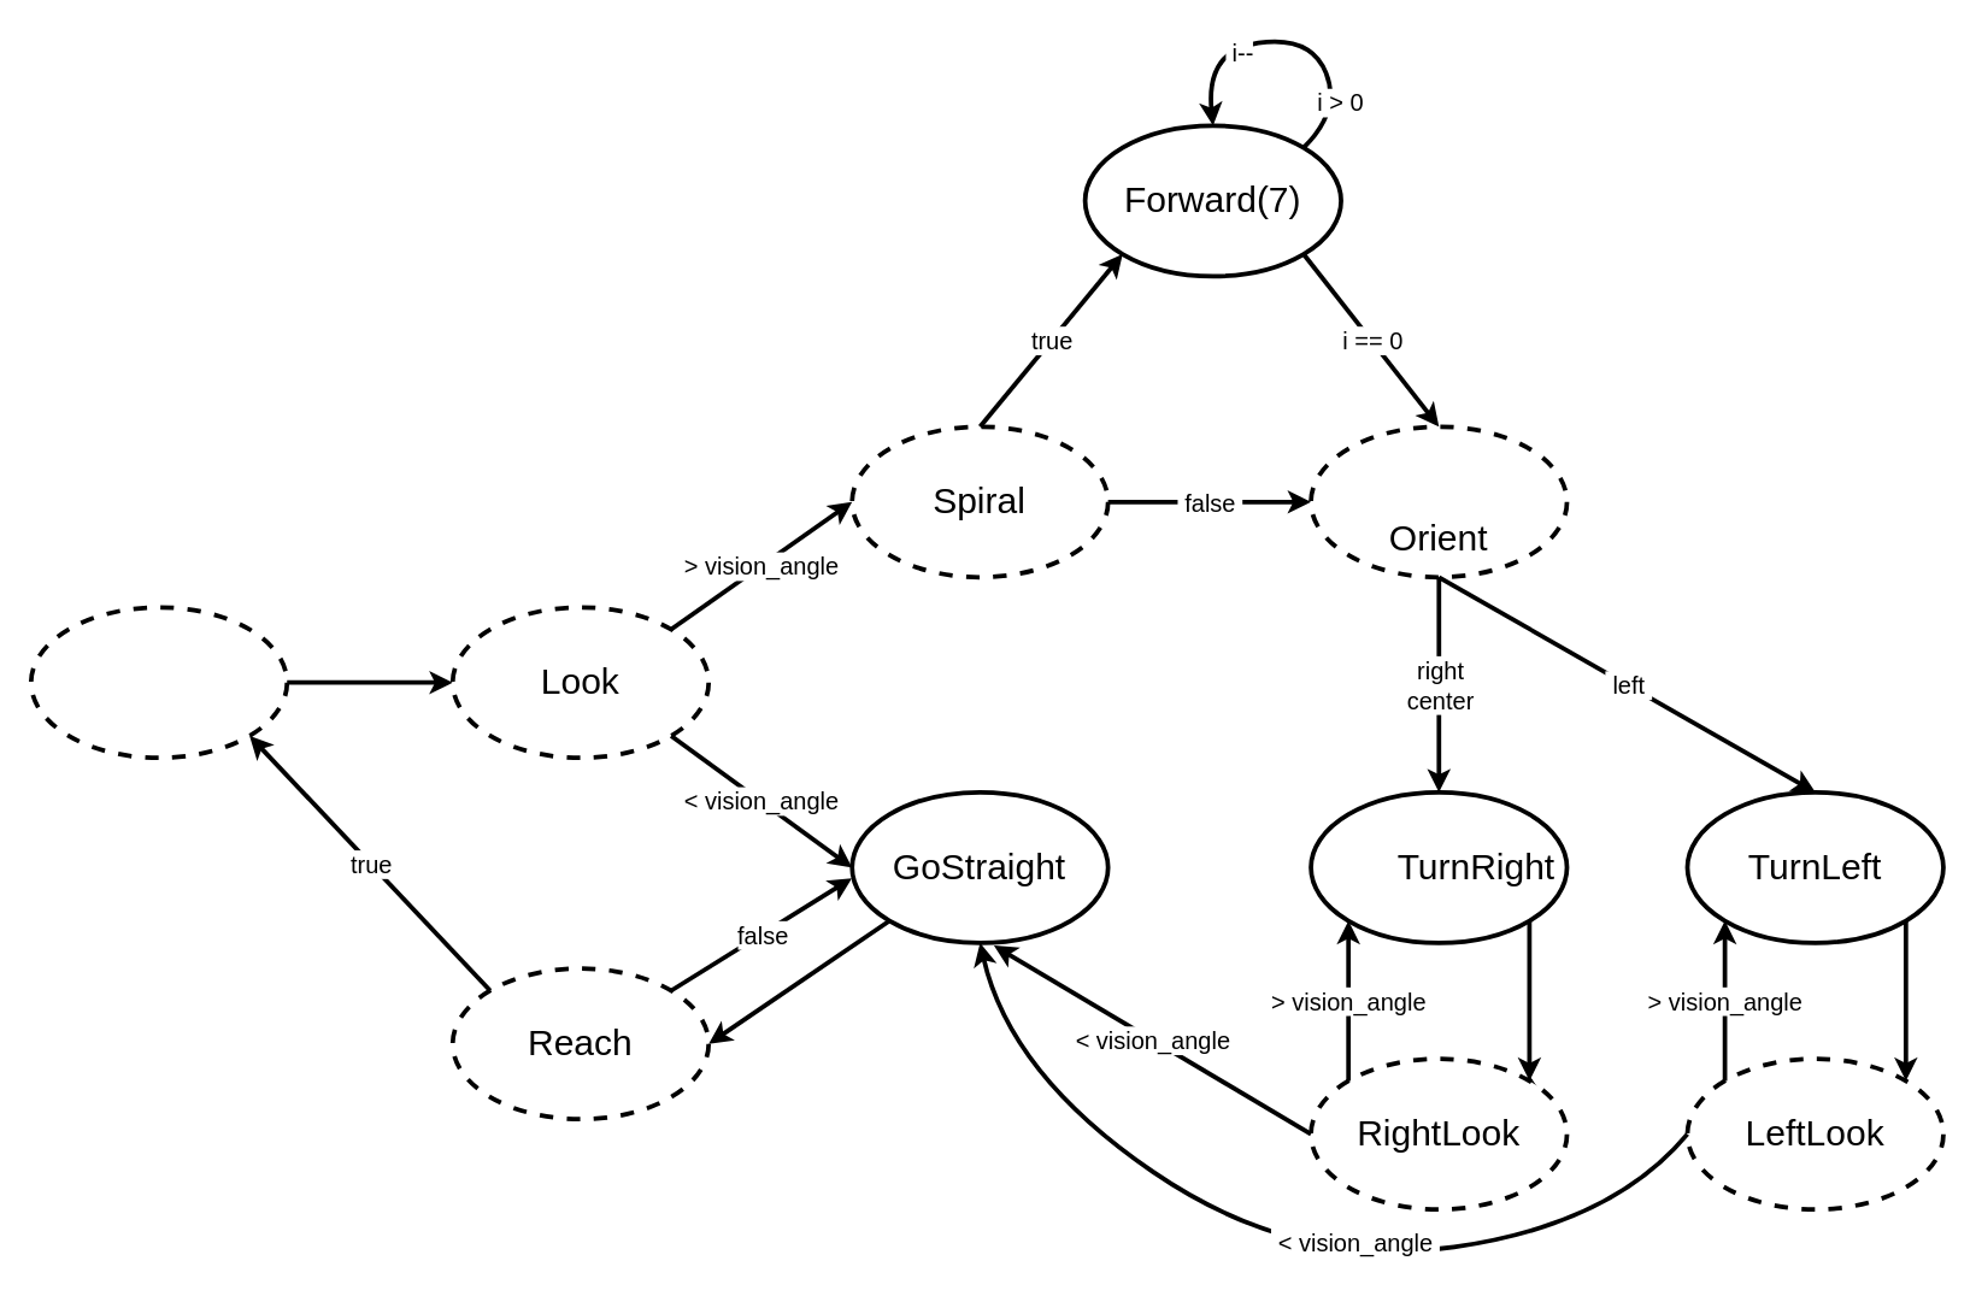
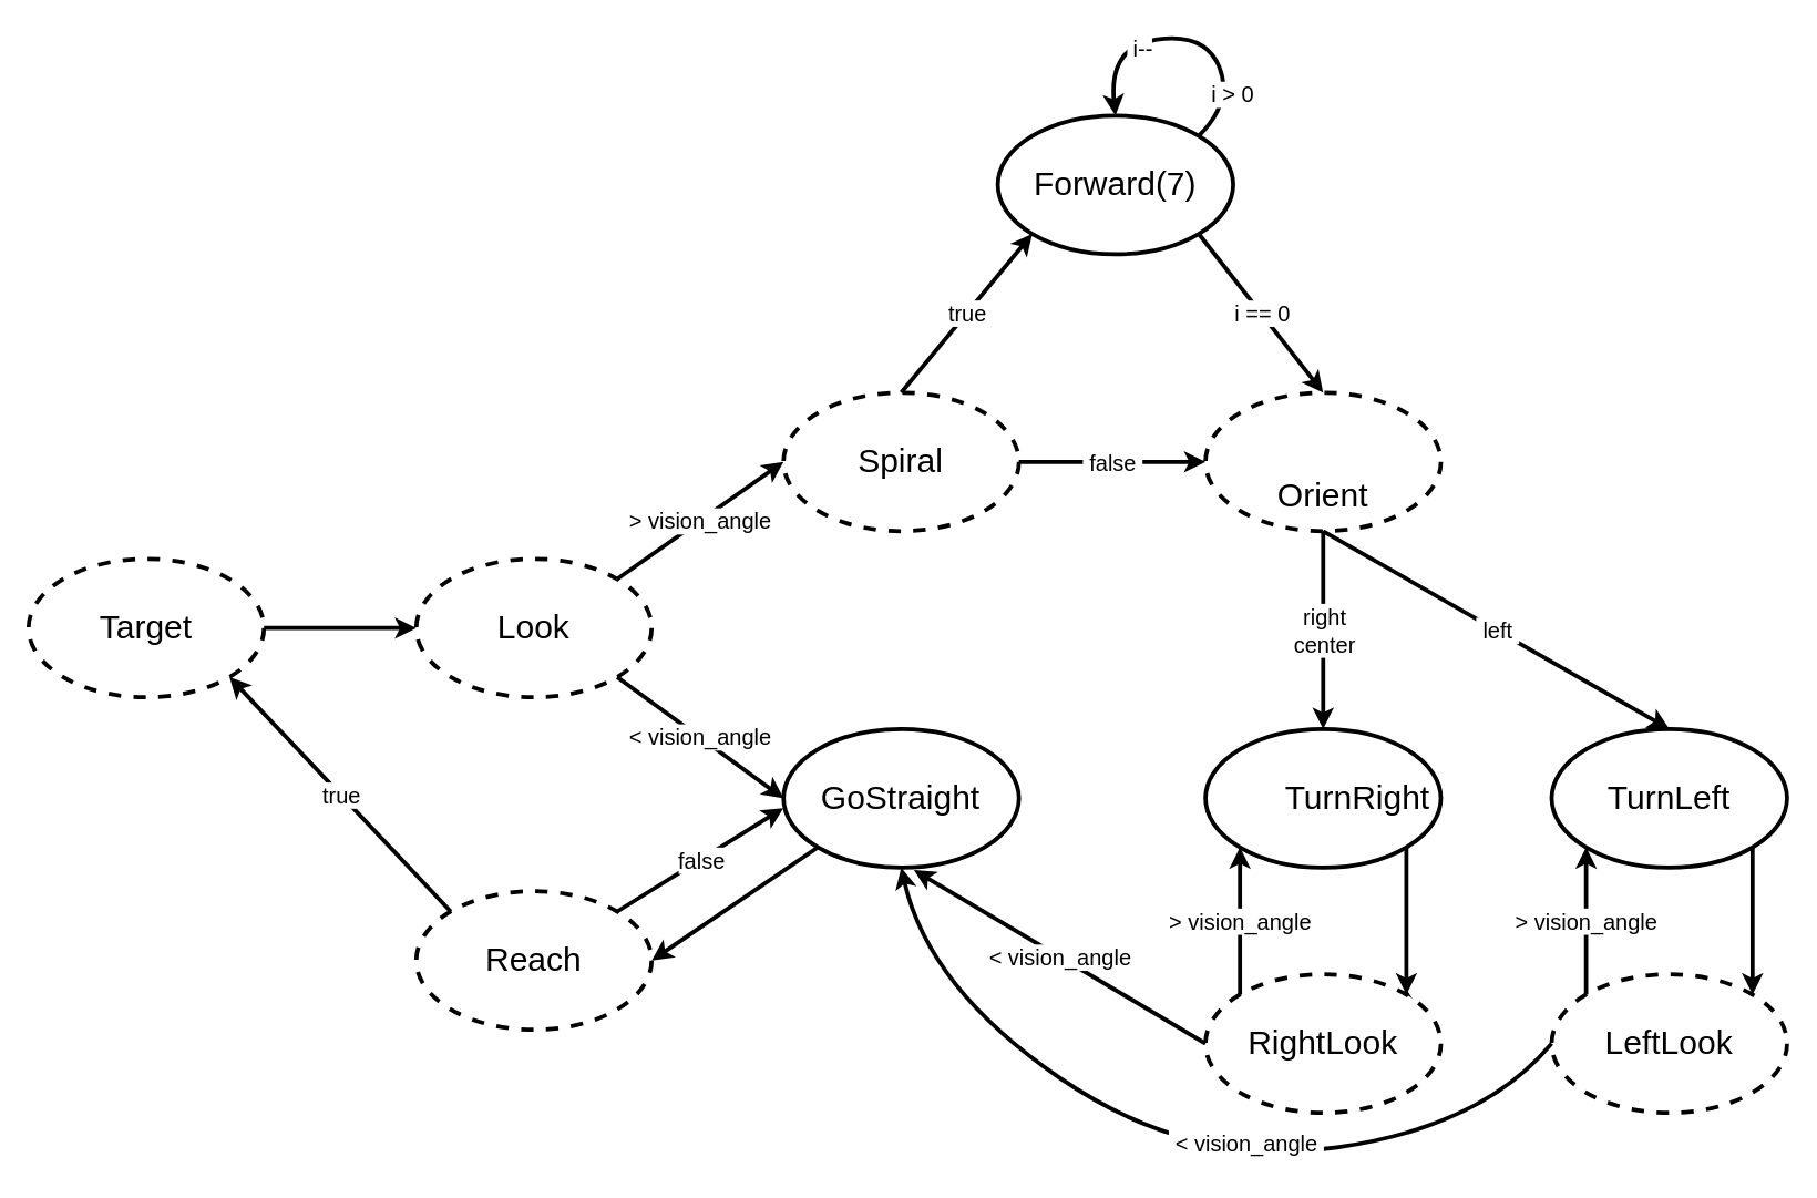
  <mxCell id="0" />
  <mxCell id="1" parent="0" />
  <mxCell id="2" value="" style="ellipse;whiteSpace=wrap;html=1;strokeWidth=3;" vertex="1" parent="1"><mxGeometry x="565.25" y="525.9" width="170" height="100" as="geometry" /></mxCell>
  <mxCell id="3" value="&lt;font style=&quot;font-size: 24px;&quot;&gt;GoStraight&lt;/font&gt;" style="text;html=1;align=center;verticalAlign=middle;whiteSpace=wrap;rounded=0;" vertex="1" parent="1"><mxGeometry x="620.25" y="560.9" width="60" height="30" as="geometry" /></mxCell>
  <mxCell id="4" value="" style="ellipse;whiteSpace=wrap;html=1;strokeWidth=3;dashed=1;" vertex="1" parent="1"><mxGeometry x="20" y="403" width="170" height="100" as="geometry" /></mxCell>
+ <mxCell id="5" value="&lt;font style=&quot;font-size: 24px;&quot;&gt;Target&lt;/font&gt;" style="text;html=1;align=center;verticalAlign=middle;whiteSpace=wrap;rounded=0;" vertex="1" parent="1"><mxGeometry x="75" y="438" width="60" height="30" as="geometry" /></mxCell>
  <mxCell id="6" value="" style="endArrow=classic;html=1;rounded=0;entryX=0;entryY=0.5;entryDx=0;entryDy=0;strokeWidth=3;" edge="1" parent="1" source="4" target="7"><mxGeometry width="50" height="50" relative="1" as="geometry"><mxPoint x="470" y="353" as="sourcePoint" /><mxPoint x="520" y="303" as="targetPoint" /></mxGeometry></mxCell>
  <mxCell id="7" value="" style="ellipse;whiteSpace=wrap;html=1;strokeWidth=3;dashed=1;" vertex="1" parent="1"><mxGeometry x="300" y="403" width="170" height="100" as="geometry" /></mxCell>
  <mxCell id="8" value="&lt;font style=&quot;font-size: 24px;&quot;&gt;Look&lt;/font&gt;" style="text;html=1;align=center;verticalAlign=middle;whiteSpace=wrap;rounded=0;" vertex="1" parent="1"><mxGeometry x="355" y="438" width="60" height="30" as="geometry" /></mxCell>
  <mxCell id="9" value="" style="ellipse;whiteSpace=wrap;html=1;strokeWidth=3;dashed=1;" vertex="1" parent="1"><mxGeometry x="565.25" y="283" width="170" height="100" as="geometry" /></mxCell>
  <mxCell id="10" value="&lt;font style=&quot;font-size: 24px;&quot;&gt;Spiral&lt;/font&gt;" style="text;html=1;align=center;verticalAlign=middle;whiteSpace=wrap;rounded=0;" vertex="1" parent="1"><mxGeometry x="620.25" y="318" width="60" height="30" as="geometry" /></mxCell>
  <mxCell id="11" value="" style="ellipse;whiteSpace=wrap;html=1;strokeWidth=3;dashed=1;" vertex="1" parent="1"><mxGeometry x="870" y="283" width="170" height="100" as="geometry" /></mxCell>
  <mxCell id="12" value="&lt;font style=&quot;font-size: 24px;&quot;&gt;Orient&lt;/font&gt;" style="text;html=1;align=center;verticalAlign=middle;whiteSpace=wrap;rounded=0;" vertex="1" parent="1"><mxGeometry x="925" y="343" width="60" height="30" as="geometry" /></mxCell>
  <mxCell id="13" value="" style="endArrow=classic;html=1;rounded=0;exitX=1;exitY=0;exitDx=0;exitDy=0;entryX=0;entryY=0.5;entryDx=0;entryDy=0;strokeWidth=3;" edge="1" parent="1" source="7" target="9"><mxGeometry relative="1" as="geometry"><mxPoint x="500" y="413" as="sourcePoint" /><mxPoint x="600" y="413" as="targetPoint" /></mxGeometry></mxCell>
  <mxCell id="14" value="&lt;font style=&quot;font-size: 16px;&quot;&gt;&amp;gt; vision_angle&lt;/font&gt;" style="edgeLabel;resizable=0;html=1;;align=center;verticalAlign=middle;" connectable="0" vertex="1" parent="13"><mxGeometry relative="1" as="geometry"><mxPoint as="offset" /></mxGeometry></mxCell>
  <mxCell id="15" value="" style="endArrow=classic;html=1;rounded=0;exitX=1;exitY=1;exitDx=0;exitDy=0;entryX=0;entryY=0.5;entryDx=0;entryDy=0;strokeWidth=3;" edge="1" parent="1" source="7" target="2"><mxGeometry relative="1" as="geometry"><mxPoint x="455" y="428" as="sourcePoint" /><mxPoint x="575" y="348" as="targetPoint" /></mxGeometry></mxCell>
  <mxCell id="16" value="&lt;font style=&quot;font-size: 16px;&quot;&gt;&amp;lt; vision_angle&lt;/font&gt;" style="edgeLabel;resizable=0;html=1;;align=center;verticalAlign=middle;" connectable="0" vertex="1" parent="15"><mxGeometry relative="1" as="geometry"><mxPoint as="offset" /></mxGeometry></mxCell>
  <mxCell id="17" value="" style="ellipse;whiteSpace=wrap;html=1;strokeWidth=3;dashed=1;" vertex="1" parent="1"><mxGeometry x="300" y="643" width="170" height="100" as="geometry" /></mxCell>
  <mxCell id="18" value="&lt;font style=&quot;font-size: 24px;&quot;&gt;Reach&lt;/font&gt;" style="text;html=1;align=center;verticalAlign=middle;whiteSpace=wrap;rounded=0;" vertex="1" parent="1"><mxGeometry x="355" y="678" width="60" height="30" as="geometry" /></mxCell>
  <mxCell id="19" value="" style="endArrow=classic;html=1;rounded=0;entryX=-0.001;entryY=0.571;entryDx=0;entryDy=0;strokeWidth=3;exitX=1;exitY=0;exitDx=0;exitDy=0;entryPerimeter=0;" edge="1" parent="1" source="17" target="2"><mxGeometry relative="1" as="geometry"><mxPoint x="350" y="583" as="sourcePoint" /><mxPoint x="575" y="586" as="targetPoint" /></mxGeometry></mxCell>
  <mxCell id="20" value="&lt;font style=&quot;font-size: 16px;&quot;&gt;false&lt;/font&gt;" style="edgeLabel;resizable=0;html=1;;align=center;verticalAlign=middle;" connectable="0" vertex="1" parent="19"><mxGeometry relative="1" as="geometry"><mxPoint as="offset" /></mxGeometry></mxCell>
  <mxCell id="21" value="" style="endArrow=classic;html=1;rounded=0;entryX=1;entryY=0.5;entryDx=0;entryDy=0;strokeWidth=3;exitX=0;exitY=1;exitDx=0;exitDy=0;" edge="1" parent="1" source="2" target="17"><mxGeometry width="50" height="50" relative="1" as="geometry"><mxPoint x="200" y="463" as="sourcePoint" /><mxPoint x="310" y="463" as="targetPoint" /></mxGeometry></mxCell>
  <mxCell id="22" value="" style="endArrow=classic;html=1;rounded=0;entryX=1;entryY=1;entryDx=0;entryDy=0;strokeWidth=3;exitX=0;exitY=0;exitDx=0;exitDy=0;" edge="1" parent="1" source="17" target="4"><mxGeometry relative="1" as="geometry"><mxPoint x="455" y="668" as="sourcePoint" /><mxPoint x="575" y="593" as="targetPoint" /></mxGeometry></mxCell>
  <mxCell id="23" value="&lt;font style=&quot;font-size: 16px;&quot;&gt;true&lt;/font&gt;" style="edgeLabel;resizable=0;html=1;;align=center;verticalAlign=middle;" connectable="0" vertex="1" parent="22"><mxGeometry relative="1" as="geometry"><mxPoint as="offset" /></mxGeometry></mxCell>
  <mxCell id="24" value="" style="ellipse;whiteSpace=wrap;html=1;strokeWidth=3;" vertex="1" parent="1"><mxGeometry x="720" y="83" width="170" height="100" as="geometry" /></mxCell>
  <mxCell id="25" value="&lt;font style=&quot;font-size: 24px;&quot;&gt;Forward(7)&lt;/font&gt;" style="text;html=1;align=center;verticalAlign=middle;whiteSpace=wrap;rounded=0;" vertex="1" parent="1"><mxGeometry x="775" y="118" width="60" height="30" as="geometry" /></mxCell>
  <mxCell id="26" value="" style="curved=1;endArrow=classic;html=1;rounded=0;exitX=1;exitY=0;exitDx=0;exitDy=0;entryX=0.5;entryY=0;entryDx=0;entryDy=0;strokeWidth=3;" edge="1" parent="1" source="24" target="24"><mxGeometry width="50" height="50" relative="1" as="geometry"><mxPoint x="890" y="93" as="sourcePoint" /><mxPoint x="940" y="43" as="targetPoint" /><Array as="points"><mxPoint x="890" y="73" /><mxPoint x="870" y="23" /><mxPoint x="800" y="33" /></Array></mxGeometry></mxCell>
  <mxCell id="27" value="&lt;font style=&quot;font-size: 16px;&quot;&gt;i &amp;gt; 0&lt;br&gt;&lt;/font&gt;" style="text;html=1;align=center;verticalAlign=middle;whiteSpace=wrap;rounded=0;labelBackgroundColor=default;" vertex="1" parent="1"><mxGeometry x="860" y="53" width="60" height="30" as="geometry" /></mxCell>
  <mxCell id="28" value="&lt;font style=&quot;font-size: 16px;&quot;&gt;&amp;nbsp;i-- &lt;br&gt;&lt;/font&gt;" style="text;html=1;align=center;verticalAlign=middle;whiteSpace=wrap;rounded=0;labelBackgroundColor=default;" vertex="1" parent="1"><mxGeometry x="793" y="20" width="60" height="30" as="geometry" /></mxCell>
  <mxCell id="29" value="v" style="endArrow=classic;html=1;rounded=0;exitX=0.5;exitY=0;exitDx=0;exitDy=0;entryX=0;entryY=1;entryDx=0;entryDy=0;strokeWidth=3;" edge="1" parent="1" source="9" target="24"><mxGeometry relative="1" as="geometry"><mxPoint x="455" y="428" as="sourcePoint" /><mxPoint x="575" y="343" as="targetPoint" /></mxGeometry></mxCell>
  <mxCell id="30" value="&lt;font style=&quot;font-size: 16px;&quot;&gt;true&lt;br&gt;&lt;/font&gt;" style="edgeLabel;resizable=0;html=1;;align=center;verticalAlign=middle;" connectable="0" vertex="1" parent="29"><mxGeometry relative="1" as="geometry"><mxPoint as="offset" /></mxGeometry></mxCell>
  <mxCell id="31" value="" style="endArrow=classic;html=1;rounded=0;exitX=1;exitY=0.5;exitDx=0;exitDy=0;entryX=0;entryY=0.5;entryDx=0;entryDy=0;strokeWidth=3;" edge="1" parent="1" source="9" target="11"><mxGeometry relative="1" as="geometry"><mxPoint x="660" y="293" as="sourcePoint" /><mxPoint x="755" y="178" as="targetPoint" /></mxGeometry></mxCell>
  <mxCell id="32" value="&lt;font style=&quot;font-size: 16px;&quot;&gt;&amp;nbsp;false&amp;nbsp;&lt;/font&gt; " style="edgeLabel;resizable=0;html=1;;align=center;verticalAlign=middle;" connectable="0" vertex="1" parent="31"><mxGeometry relative="1" as="geometry"><mxPoint as="offset" /></mxGeometry></mxCell>
  <mxCell id="33" value="" style="endArrow=classic;html=1;rounded=0;exitX=1;exitY=1;exitDx=0;exitDy=0;entryX=0.5;entryY=0;entryDx=0;entryDy=0;strokeWidth=3;" edge="1" parent="1" source="24" target="11"><mxGeometry relative="1" as="geometry"><mxPoint x="670" y="303" as="sourcePoint" /><mxPoint x="765" y="188" as="targetPoint" /></mxGeometry></mxCell>
  <mxCell id="34" value="&lt;font style=&quot;font-size: 16px;&quot;&gt;i == 0&lt;br&gt;&lt;/font&gt;" style="edgeLabel;resizable=0;html=1;;align=center;verticalAlign=middle;" connectable="0" vertex="1" parent="33"><mxGeometry relative="1" as="geometry"><mxPoint as="offset" /></mxGeometry></mxCell>
  <mxCell id="35" value="" style="ellipse;whiteSpace=wrap;html=1;strokeWidth=3;" vertex="1" parent="1"><mxGeometry x="870" y="525.9" width="170" height="100" as="geometry" /></mxCell>
  <mxCell id="36" value="&lt;font style=&quot;font-size: 24px;&quot;&gt;TurnRight&lt;br&gt;&lt;/font&gt;" style="text;html=1;align=center;verticalAlign=middle;whiteSpace=wrap;rounded=0;" vertex="1" parent="1"><mxGeometry x="950" y="560.9" width="60" height="30" as="geometry" /></mxCell>
  <mxCell id="37" value="" style="ellipse;whiteSpace=wrap;html=1;strokeWidth=3;" vertex="1" parent="1"><mxGeometry x="1120" y="525.9" width="170" height="100" as="geometry" /></mxCell>
  <mxCell id="38" value="&lt;font style=&quot;font-size: 24px;&quot;&gt;TurnLeft&lt;/font&gt;" style="text;html=1;align=center;verticalAlign=middle;whiteSpace=wrap;rounded=0;" vertex="1" parent="1"><mxGeometry x="1175" y="560.9" width="60" height="30" as="geometry" /></mxCell>
  <mxCell id="39" value="" style="endArrow=classic;html=1;rounded=0;exitX=0.5;exitY=1;exitDx=0;exitDy=0;entryX=0.5;entryY=0;entryDx=0;entryDy=0;strokeWidth=3;" edge="1" parent="1" source="11" target="35"><mxGeometry relative="1" as="geometry"><mxPoint x="660" y="293" as="sourcePoint" /><mxPoint x="755" y="178" as="targetPoint" /></mxGeometry></mxCell>
  <mxCell id="40" value="&lt;div style=&quot;font-size: 16px;&quot;&gt;&lt;font style=&quot;font-size: 16px;&quot;&gt;right&lt;/font&gt;&lt;/div&gt;&lt;div style=&quot;font-size: 16px;&quot;&gt;&lt;font style=&quot;font-size: 16px;&quot;&gt;&lt;font style=&quot;font-size: 16px;&quot;&gt;center&lt;/font&gt;&lt;font style=&quot;font-size: 16px;&quot;&gt;&lt;br&gt;&lt;/font&gt;&lt;/font&gt;&lt;/div&gt;" style="edgeLabel;resizable=0;html=1;;align=center;verticalAlign=middle;" connectable="0" vertex="1" parent="39"><mxGeometry relative="1" as="geometry"><mxPoint as="offset" /></mxGeometry></mxCell>
  <mxCell id="41" value="" style="endArrow=classic;html=1;rounded=0;exitX=0.5;exitY=1;exitDx=0;exitDy=0;entryX=0.5;entryY=0;entryDx=0;entryDy=0;strokeWidth=3;" edge="1" parent="1" source="11" target="37"><mxGeometry relative="1" as="geometry"><mxPoint x="965" y="393" as="sourcePoint" /><mxPoint x="965" y="471" as="targetPoint" /></mxGeometry></mxCell>
  <mxCell id="42" value="&lt;div style=&quot;font-size: 16px;&quot;&gt;&lt;font style=&quot;font-size: 16px;&quot;&gt;&amp;nbsp;left&amp;nbsp; &lt;br&gt;&lt;/font&gt;&lt;/div&gt;" style="edgeLabel;resizable=0;html=1;;align=center;verticalAlign=middle;" connectable="0" vertex="1" parent="41"><mxGeometry relative="1" as="geometry"><mxPoint as="offset" /></mxGeometry></mxCell>
  <mxCell id="43" style="edgeStyle=orthogonalEdgeStyle;rounded=0;orthogonalLoop=1;jettySize=auto;html=1;exitX=1;exitY=0;exitDx=0;exitDy=0;" edge="1" parent="1" source="44"><mxGeometry relative="1" as="geometry"><mxPoint x="1014.5" y="713" as="targetPoint" /></mxGeometry></mxCell>
  <mxCell id="44" value="" style="ellipse;whiteSpace=wrap;html=1;strokeWidth=3;dashed=1;" vertex="1" parent="1"><mxGeometry x="870" y="703" width="170" height="100" as="geometry" /></mxCell>
  <mxCell id="45" value="&lt;font style=&quot;font-size: 24px;&quot;&gt;RightLook&lt;/font&gt;" style="text;html=1;align=center;verticalAlign=middle;whiteSpace=wrap;rounded=0;" vertex="1" parent="1"><mxGeometry x="925" y="738" width="60" height="30" as="geometry" /></mxCell>
  <mxCell id="46" value="" style="endArrow=classic;html=1;rounded=0;exitX=0;exitY=0;exitDx=0;exitDy=0;entryX=0;entryY=1;entryDx=0;entryDy=0;strokeWidth=3;" edge="1" parent="1" source="44" target="35"><mxGeometry relative="1" as="geometry"><mxPoint x="1070" y="693" as="sourcePoint" /><mxPoint x="1135" y="613" as="targetPoint" /></mxGeometry></mxCell>
  <mxCell id="47" value="&lt;font style=&quot;font-size: 16px;&quot;&gt;&amp;gt; vision_angle&lt;/font&gt;" style="edgeLabel;resizable=0;html=1;;align=center;verticalAlign=middle;" connectable="0" vertex="1" parent="46"><mxGeometry relative="1" as="geometry"><mxPoint as="offset" /></mxGeometry></mxCell>
  <mxCell id="48" value="" style="endArrow=classic;html=1;rounded=0;exitX=0;exitY=0.5;exitDx=0;exitDy=0;entryX=0.554;entryY=1.018;entryDx=0;entryDy=0;strokeWidth=3;entryPerimeter=0;" edge="1" parent="1" source="44" target="2"><mxGeometry relative="1" as="geometry"><mxPoint x="1025" y="708" as="sourcePoint" /><mxPoint x="1135" y="856" as="targetPoint" /></mxGeometry></mxCell>
  <mxCell id="49" value="&lt;font style=&quot;font-size: 16px;&quot;&gt;&amp;lt; vision_angle&lt;/font&gt;" style="edgeLabel;resizable=0;html=1;;align=center;verticalAlign=middle;" connectable="0" vertex="1" parent="48"><mxGeometry relative="1" as="geometry"><mxPoint as="offset" /></mxGeometry></mxCell>
  <mxCell id="50" value="" style="ellipse;whiteSpace=wrap;html=1;strokeWidth=3;dashed=1;" vertex="1" parent="1"><mxGeometry x="1120" y="703" width="170" height="100" as="geometry" /></mxCell>
  <mxCell id="51" value="&lt;font style=&quot;font-size: 24px;&quot;&gt;LeftLook&lt;/font&gt;" style="text;html=1;align=center;verticalAlign=middle;whiteSpace=wrap;rounded=0;" vertex="1" parent="1"><mxGeometry x="1175" y="738" width="60" height="30" as="geometry" /></mxCell>
  <mxCell id="52" value="" style="endArrow=classic;html=1;rounded=0;exitX=0;exitY=0;exitDx=0;exitDy=0;strokeWidth=3;entryX=0;entryY=1;entryDx=0;entryDy=0;" edge="1" parent="1" source="50" target="37"><mxGeometry relative="1" as="geometry"><mxPoint x="1320" y="693" as="sourcePoint" /><mxPoint x="1110" y="633" as="targetPoint" /></mxGeometry></mxCell>
  <mxCell id="53" value="&lt;font style=&quot;font-size: 16px;&quot;&gt;&amp;gt; vision_angle&lt;/font&gt;" style="edgeLabel;resizable=0;html=1;;align=center;verticalAlign=middle;" connectable="0" vertex="1" parent="52"><mxGeometry relative="1" as="geometry"><mxPoint as="offset" /></mxGeometry></mxCell>
  <mxCell id="54" value="" style="endArrow=classic;html=1;rounded=0;entryX=1;entryY=0;entryDx=0;entryDy=0;strokeWidth=3;exitX=1;exitY=1;exitDx=0;exitDy=0;" edge="1" parent="1" source="35" target="44"><mxGeometry width="50" height="50" relative="1" as="geometry"><mxPoint x="200" y="463" as="sourcePoint" /><mxPoint x="310" y="463" as="targetPoint" /></mxGeometry></mxCell>
  <mxCell id="55" value="" style="endArrow=classic;html=1;rounded=0;entryX=1;entryY=0;entryDx=0;entryDy=0;strokeWidth=3;exitX=1;exitY=1;exitDx=0;exitDy=0;" edge="1" parent="1" source="37" target="50"><mxGeometry width="50" height="50" relative="1" as="geometry"><mxPoint x="1025" y="621" as="sourcePoint" /><mxPoint x="1025" y="728" as="targetPoint" /></mxGeometry></mxCell>
  <mxCell id="56" value="" style="curved=1;endArrow=classic;html=1;rounded=0;exitX=0;exitY=0.5;exitDx=0;exitDy=0;entryX=0.5;entryY=1;entryDx=0;entryDy=0;strokeWidth=3;" edge="1" parent="1" source="50" target="2"><mxGeometry width="50" height="50" relative="1" as="geometry"><mxPoint x="825" y="613.4" as="sourcePoint" /><mxPoint x="765" y="598.4" as="targetPoint" /><Array as="points"><mxPoint x="1070" y="813" /><mxPoint x="860" y="843" /><mxPoint x="670" y="713" /></Array></mxGeometry></mxCell>
  <mxCell id="57" value="&lt;font style=&quot;font-size: 16px;&quot;&gt;&amp;nbsp;&amp;lt; vision_angle&amp;nbsp; &lt;br&gt;&lt;/font&gt;" style="text;html=1;align=center;verticalAlign=middle;whiteSpace=wrap;rounded=0;labelBackgroundColor=default;" vertex="1" parent="1"><mxGeometry x="835" y="810" width="130" height="30" as="geometry" /></mxCell>
